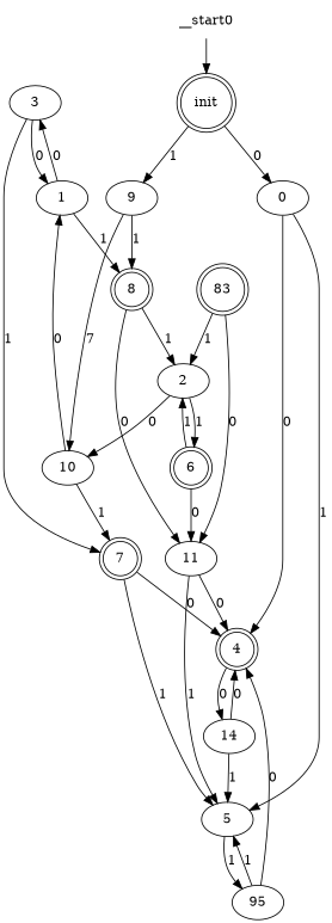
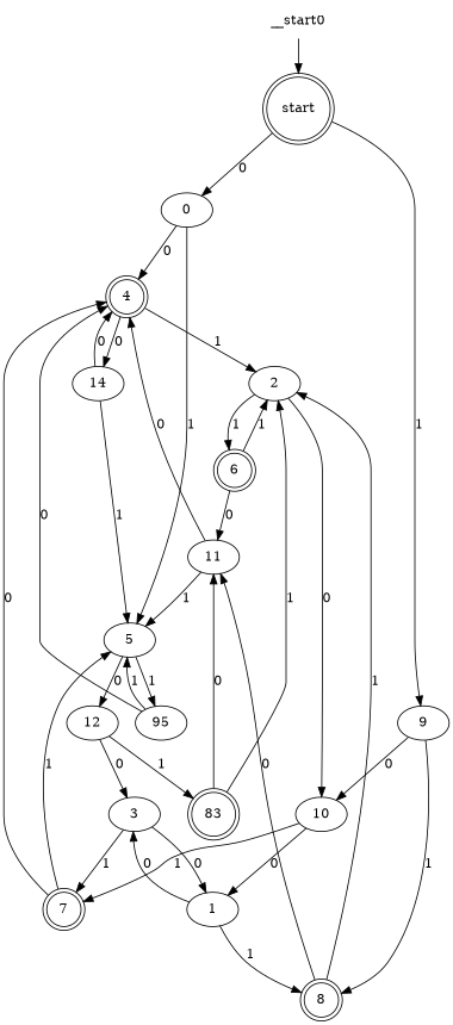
  digraph {
    n1 [label=0]
    n2 [label=4 shape=doublecircle]
    n3 [label=5]
    n4 [label=2]
    n5 [label=14]
+   n6 [label=12]
    n7 [label=95]
    n8 [label=1]
    n9 [label=3]
    n10 [label=8 shape=doublecircle]
    n11 [label=7 shape=doublecircle]
    n12 [label=11]
    n13 [label=6 shape=doublecircle]
    n14 [label=10]
    n15 [label=83 shape=doublecircle]
    n16 [label=9]
-   n17 [label=init shape=doublecircle]
+   n17 [label=start shape=doublecircle]
    __start0 [shape=none]
    n1 -> n2 [label=0]
    n1 -> n3 [label=1]
+   n2 -> n4 [label=1]
    n2 -> n5 [label=0]
+   n3 -> n6 [label=0]
    n3 -> n7 [label=1]
    n4 -> n13 [label=1]
    n4 -> n14 [label=0]
    n5 -> n2 [label=0]
    n5 -> n3 [label=1]
+   n6 -> n9 [label=0]
+   n6 -> n15 [label=1]
    n7 -> n2 [label=0]
    n7 -> n3 [label=1]
    n8 -> n9 [label=0]
    n8 -> n10 [label=1]
    n9 -> n8 [label=0]
    n9 -> n11 [label=1]
    n10 -> n4 [label=1]
    n10 -> n12 [label=0]
    n11 -> n2 [label=0]
    n11 -> n3 [label=1]
    n12 -> n2 [label=0]
    n12 -> n3 [label=1]
    n13 -> n4 [label=1]
    n13 -> n12 [label=0]
    n14 -> n8 [label=0]
    n14 -> n11 [label=1]
    n15 -> n4 [label=1]
    n15 -> n12 [label=0]
    n16 -> n10 [label=1]
-   n16 -> n14 [label=7]
+   n16 -> n14 [label=0]
    n17 -> n1 [label=0]
    n17 -> n16 [label=1]
    __start0 -> n17
  }
